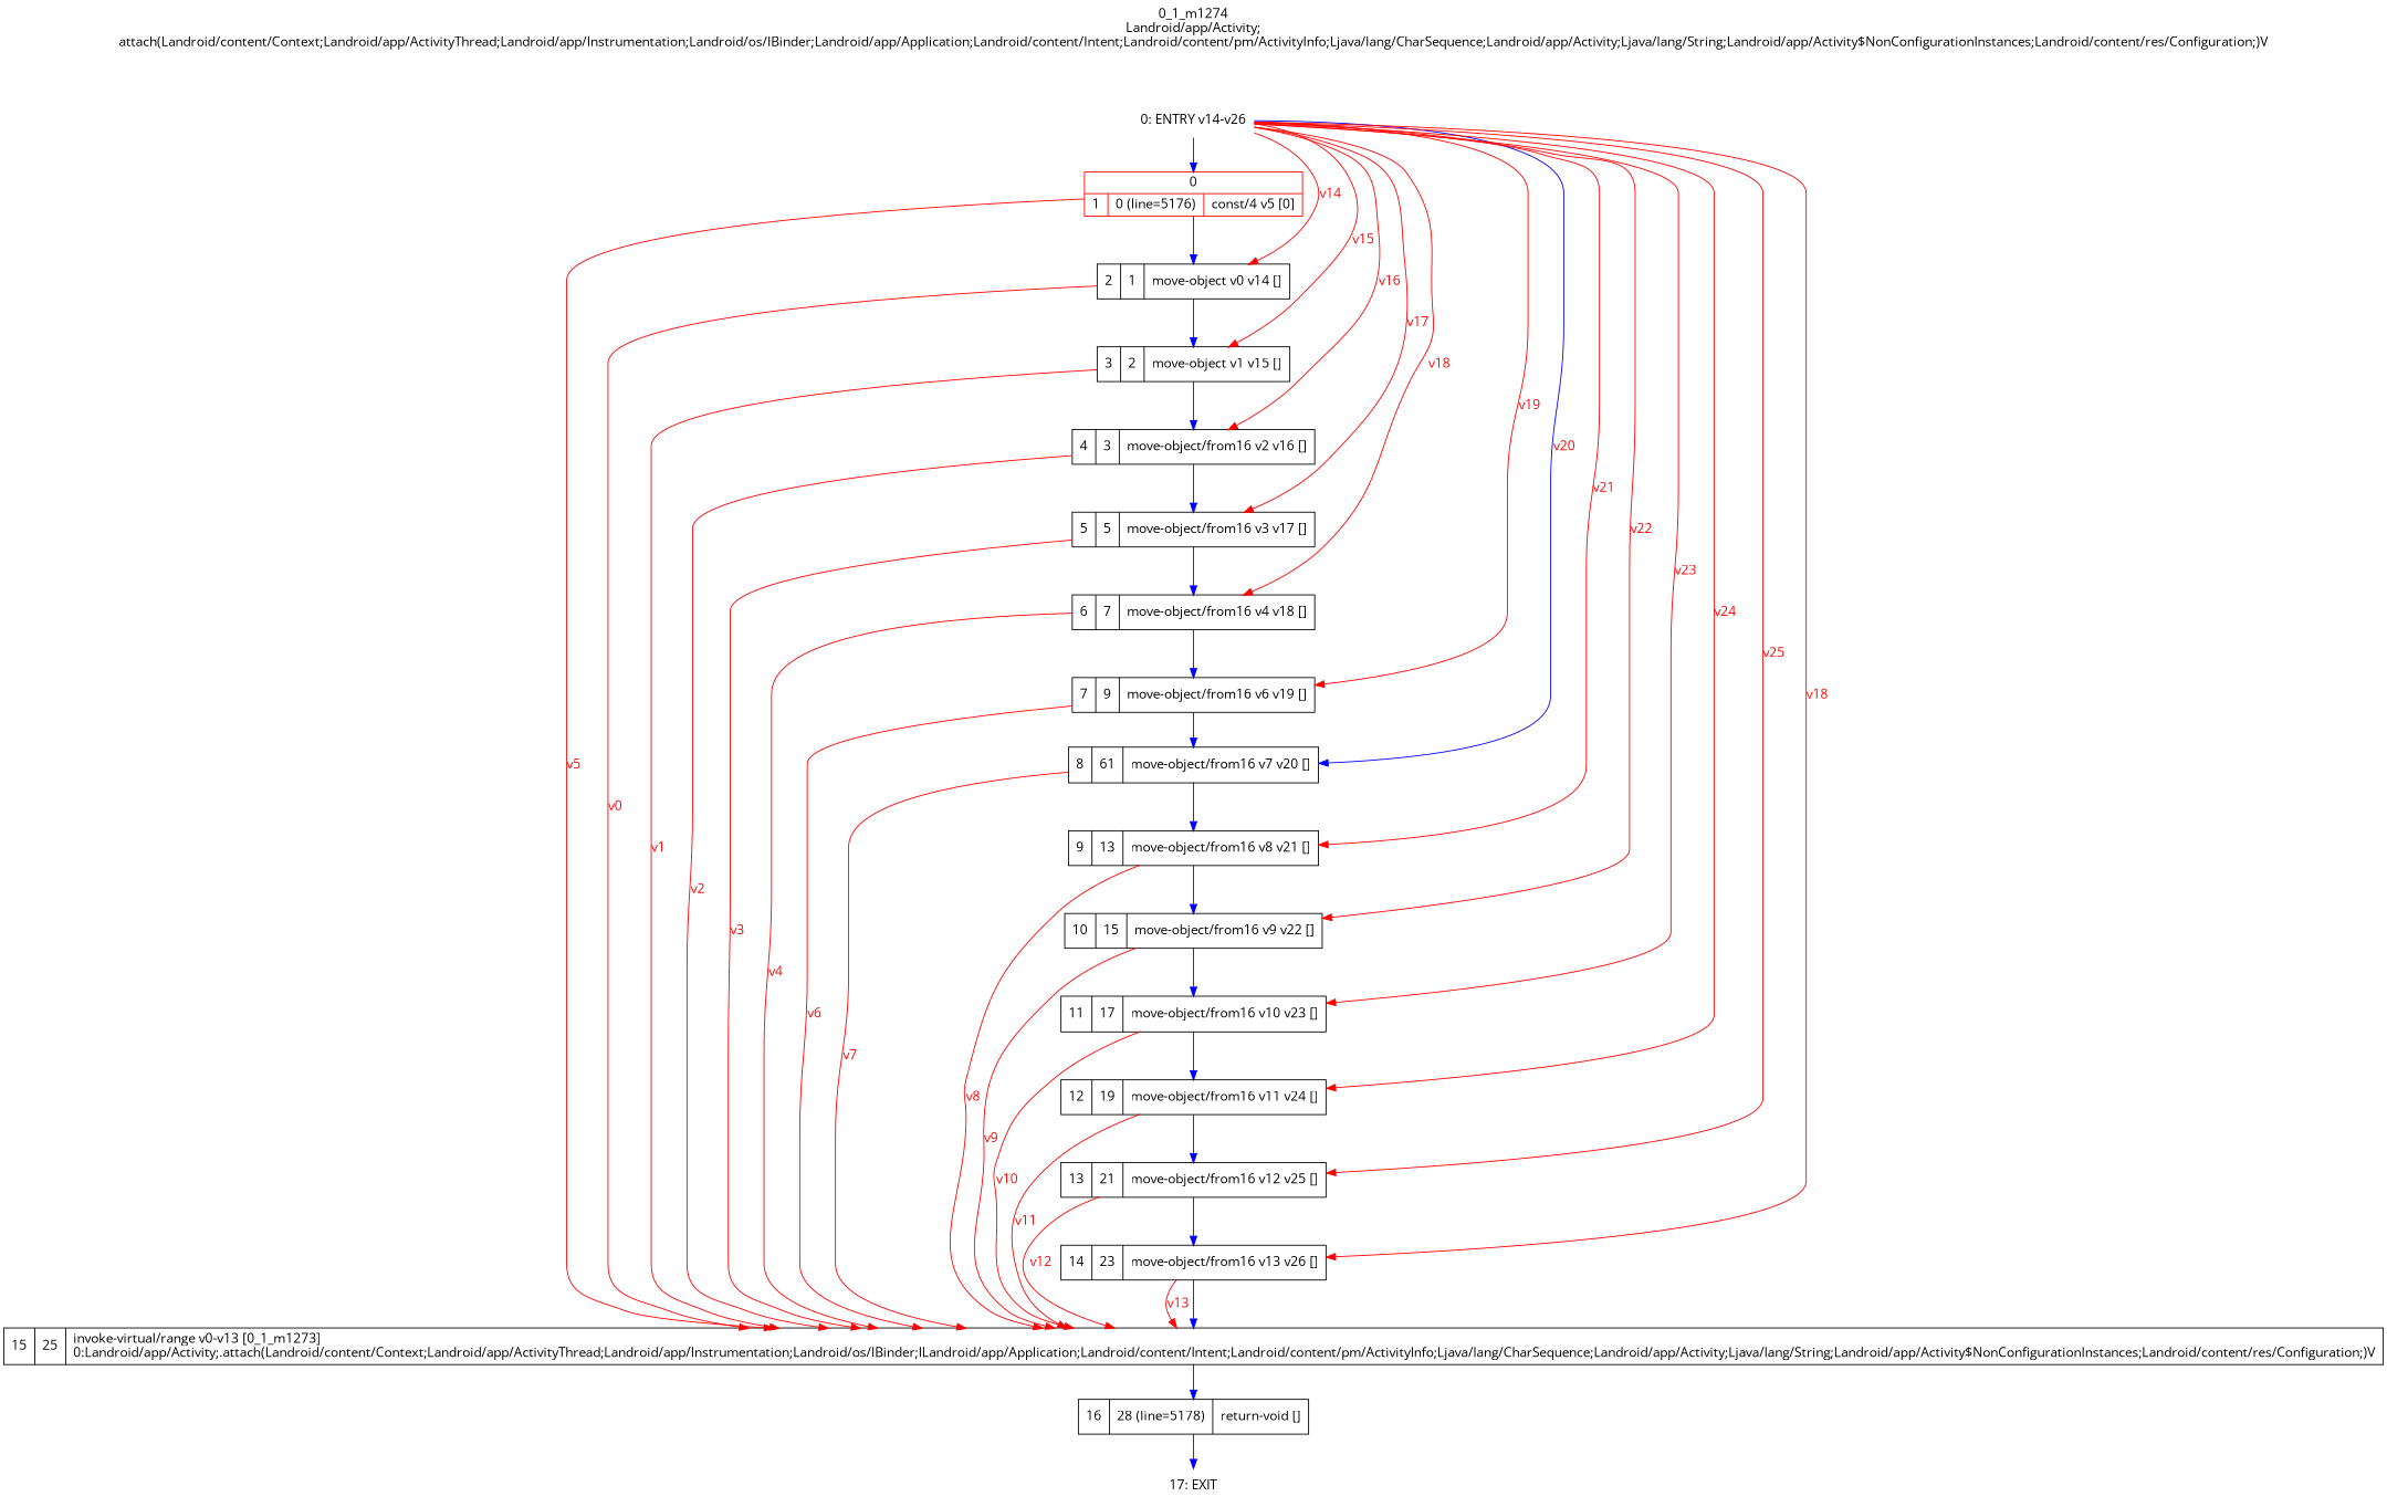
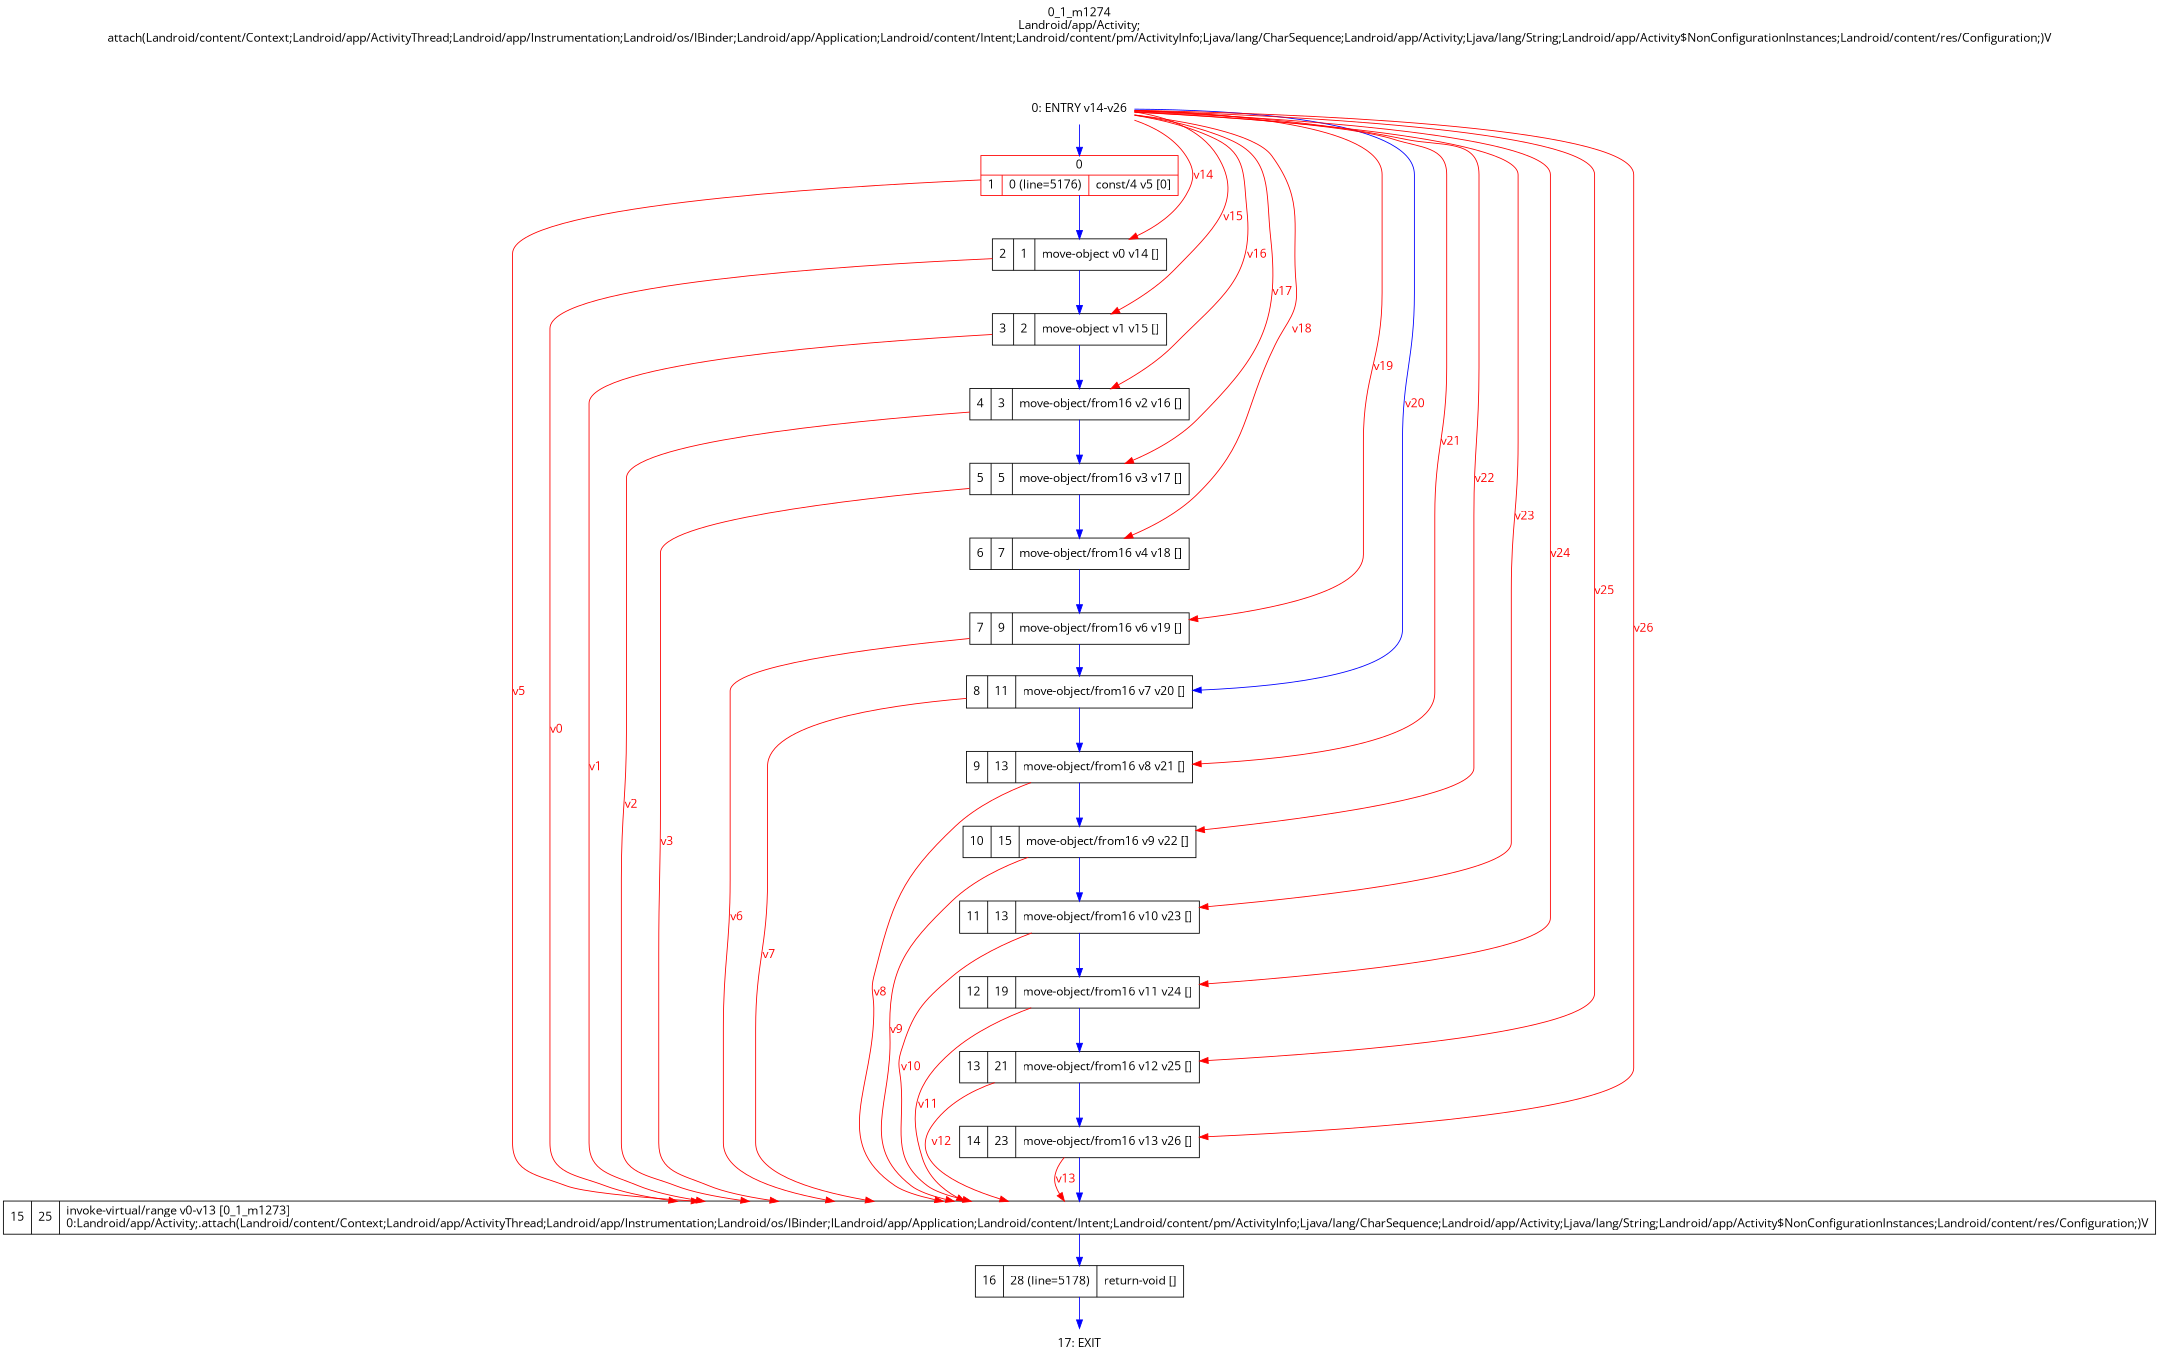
  digraph {
    fontname="Open Sans"
    label="0_1_m1274\nLandroid/app/Activity;\nattach(Landroid/content/Context;Landroid/app/ActivityThread;Landroid/app/Instrumentation;Landroid/os/IBinder;Landroid/app/Application;Landroid/content/Intent;Landroid/content/pm/ActivityInfo;Ljava/lang/CharSequence;Landroid/app/Activity;Ljava/lang/String;Landroid/app/Activity$NonConfigurationInstances;Landroid/content/res/Configuration;)V"
    labelloc=t
    rankdir=UD
    node [fontname="Open Sans" shape=record]
    edge [color=red fontcolor=red fontname="Open Sans"]
    n1 [label="0: ENTRY v14-v26" shape=plaintext]
    n2 [color=red label="{0|{1|0 (line=5176)|const/4 v5 [0]\l}}"]
    n3 [label="2|1|move-object v0 v14 []\l"]
    n4 [label="3|2|move-object v1 v15 []\l"]
    n5 [label="4|3|move-object/from16 v2 v16 []\l"]
    n6 [label="5|5|move-object/from16 v3 v17 []\l"]
    n7 [label="6|7|move-object/from16 v4 v18 []\l"]
    n8 [label="7|9|move-object/from16 v6 v19 []\l"]
-   n9 [label="8|61|move-object/from16 v7 v20 []\l"]
+   n9 [label="8|11|move-object/from16 v7 v20 []\l"]
    n10 [label="9|13|move-object/from16 v8 v21 []\l"]
    n11 [label="10|15|move-object/from16 v9 v22 []\l"]
-   n12 [label="11|17|move-object/from16 v10 v23 []\l"]
+   n12 [label="11|13|move-object/from16 v10 v23 []\l"]
    n13 [label="12|19|move-object/from16 v11 v24 []\l"]
    n14 [label="13|21|move-object/from16 v12 v25 []\l"]
    n15 [label="14|23|move-object/from16 v13 v26 []\l"]
    n16 [label="15|25|invoke-virtual/range v0-v13 [0_1_m1273]\l0:Landroid/app/Activity;.attach(Landroid/content/Context;Landroid/app/ActivityThread;Landroid/app/Instrumentation;Landroid/os/IBinder;ILandroid/app/Application;Landroid/content/Intent;Landroid/content/pm/ActivityInfo;Ljava/lang/CharSequence;Landroid/app/Activity;Ljava/lang/String;Landroid/app/Activity$NonConfigurationInstances;Landroid/content/res/Configuration;)V\l"]
    n17 [label="16|28 (line=5178)|return-void []\l"]
    n18 [label="17: EXIT" shape=plaintext]
    n1 -> n2 [color=blue fontcolor=blue weight=100]
    n1 -> n3 [label=v14]
    n1 -> n4 [label=v15]
    n1 -> n5 [label=v16]
    n1 -> n6 [label=v17]
    n1 -> n7 [label=v18]
    n1 -> n8 [label=v19]
    n1 -> n9 [color=blue label=v20]
    n1 -> n10 [label=v21]
    n1 -> n11 [label=v22]
    n1 -> n12 [label=v23]
    n1 -> n13 [label=v24]
    n1 -> n14 [label=v25]
-   n1 -> n15 [label=v18]
+   n1 -> n15 [label=v26]
    n2 -> n3 [color=blue fontcolor=blue weight=100]
    n2 -> n16 [label=v5]
    n3 -> n4 [color=blue fontcolor=blue weight=100]
    n3 -> n16 [label=v0]
    n4 -> n5 [color=blue fontcolor=blue weight=100]
    n4 -> n16 [label=v1]
    n5 -> n6 [color=blue fontcolor=blue weight=100]
    n5 -> n16 [label=v2]
    n6 -> n7 [color=blue fontcolor=blue weight=100]
    n6 -> n16 [label=v3]
    n7 -> n8 [color=blue fontcolor=blue weight=100]
-   n7 -> n16 [label=v4]
    n8 -> n9 [color=blue fontcolor=blue weight=100]
    n8 -> n16 [label=v6]
    n9 -> n10 [color=blue fontcolor=blue weight=100]
    n9 -> n16 [label=v7]
    n10 -> n11 [color=blue fontcolor=blue weight=100]
    n10 -> n16 [label=v8]
    n11 -> n12 [color=blue fontcolor=blue weight=100]
    n11 -> n16 [label=v9]
    n12 -> n13 [color=blue fontcolor=blue weight=100]
    n12 -> n16 [label=v10]
    n13 -> n14 [color=blue fontcolor=blue weight=100]
    n13 -> n16 [label=v11]
    n14 -> n15 [color=blue fontcolor=blue weight=100]
    n14 -> n16 [label=v12]
    n15 -> n16 [color=blue fontcolor=blue weight=100]
    n15 -> n16 [label=v13]
    n16 -> n17 [color=blue fontcolor=blue weight=100]
    n17 -> n18 [color=blue fontcolor=blue weight=100]
  }
